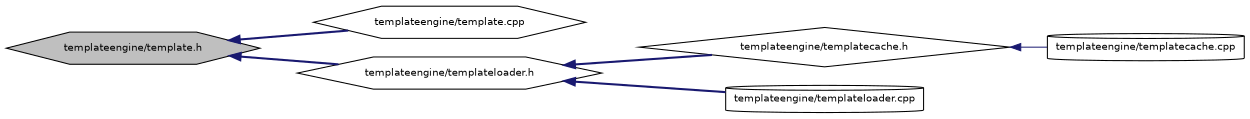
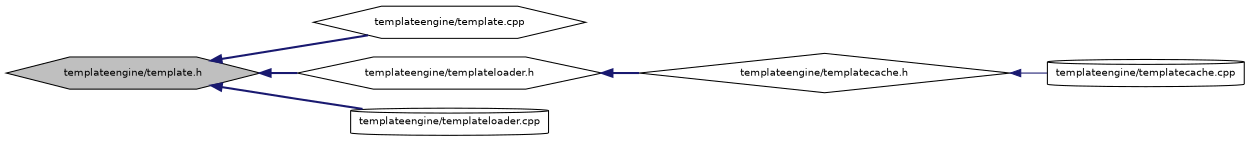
  digraph {
    rankdir=LR
    node [color=black fillcolor=white fontname=Helvetica fontsize=10 shape=hexagon style=filled]
    edge [color=midnightblue dir=back fontname=Helvetica fontsize=10 labelfontname=Helvetica labelfontsize=10 style=bold]
    n1 [fillcolor=grey75 fontcolor=black height=0.2 label="templateengine/template.h" width=0.4]
    n2 [height=0.2 label="templateengine/template.cpp" width=0.4]
    n3 [height=0.2 label="templateengine/templateloader.h" width=0.4]
    n4 [height=0.2 label="templateengine/templatecache.h" shape=diamond width=0.4]
    n5 [height=0.2 label="templateengine/templateloader.cpp" shape=cylinder width=0.4]
    n6 [height=0.2 label="templateengine/templatecache.cpp" shape=cylinder width=0.4]
    n1 -> n2
    n1 -> n3
    n3 -> n4
-   n3 -> n5
+   n1 -> n5
    n4 -> n6 [style=solid]
  }
